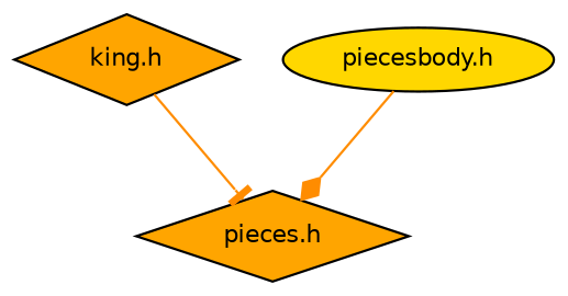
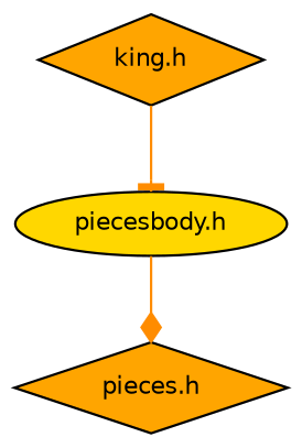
  digraph {
    node [color=black fillcolor=orange fontname=Helvetica fontsize=10 shape=diamond style=filled]
    edge [color=darkorange fontname=Helvetica fontsize=10 labelfontname=Helvetica labelfontsize=10 style=solid]
    n1 [fontcolor=black height=0.2 label="king.h" width=0.4]
    n2 [height=0.2 label="pieces.h" width=0.4]
    n3 [fillcolor=gold height=0.2 label="piecesbody.h" shape=ellipse width=0.4]
-   n1 -> n2 [arrowhead=tee]
+   n1 -> n3 [arrowhead=tee]
    n3 -> n2 [arrowhead=diamond]
  }
